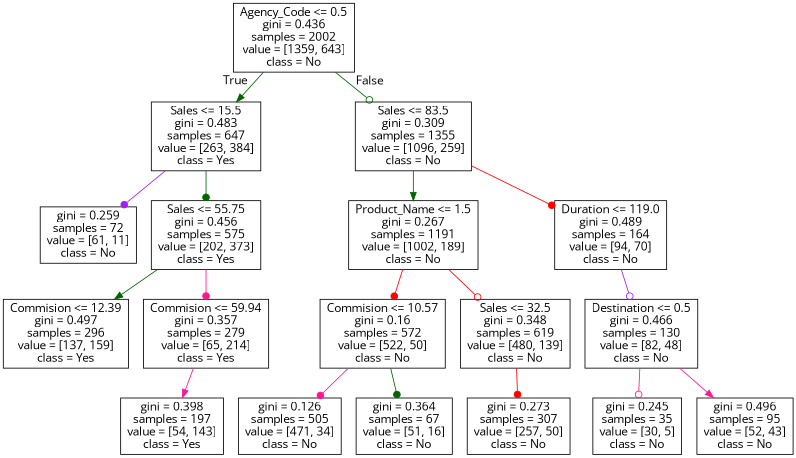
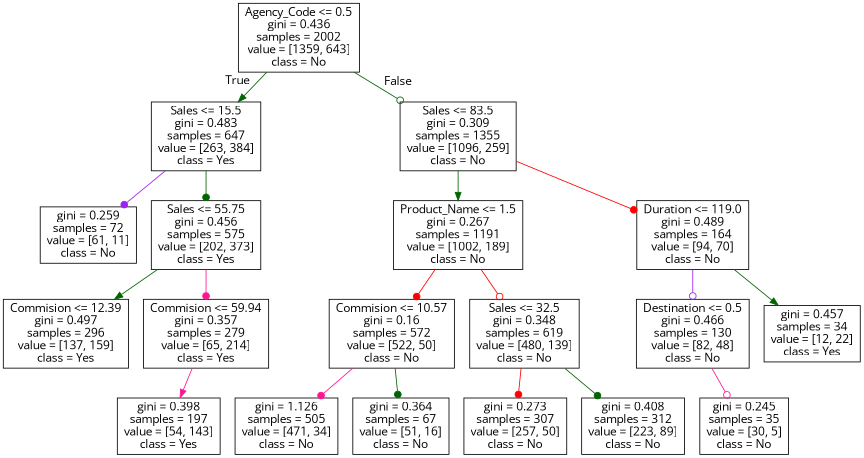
  digraph {
    fontname="Open Sans"
    node [fontname="Open Sans" shape=box]
    edge [arrowhead=dot color=darkgreen fontname="Open Sans"]
    n1 [label="Agency_Code <= 0.5\ngini = 0.436\nsamples = 2002\nvalue = [1359, 643]\nclass = No"]
    n2 [label="Sales <= 15.5\ngini = 0.483\nsamples = 647\nvalue = [263, 384]\nclass = Yes"]
    n3 [label="Sales <= 83.5\ngini = 0.309\nsamples = 1355\nvalue = [1096, 259]\nclass = No"]
    n4 [label="gini = 0.259\nsamples = 72\nvalue = [61, 11]\nclass = No"]
    n5 [label="Sales <= 55.75\ngini = 0.456\nsamples = 575\nvalue = [202, 373]\nclass = Yes"]
    n6 [label="Product_Name <= 1.5\ngini = 0.267\nsamples = 1191\nvalue = [1002, 189]\nclass = No"]
    n7 [label="Duration <= 119.0\ngini = 0.489\nsamples = 164\nvalue = [94, 70]\nclass = No"]
    n8 [label="Commision <= 12.39\ngini = 0.497\nsamples = 296\nvalue = [137, 159]\nclass = Yes"]
    n9 [label="Commision <= 59.94\ngini = 0.357\nsamples = 279\nvalue = [65, 214]\nclass = Yes"]
    n10 [label="gini = 0.398\nsamples = 197\nvalue = [54, 143]\nclass = Yes"]
    n11 [label="Commision <= 10.57\ngini = 0.16\nsamples = 572\nvalue = [522, 50]\nclass = No"]
    n12 [label="Sales <= 32.5\ngini = 0.348\nsamples = 619\nvalue = [480, 139]\nclass = No"]
    n13 [label="Destination <= 0.5\ngini = 0.466\nsamples = 130\nvalue = [82, 48]\nclass = No"]
-   n15 [label="gini = 0.126\nsamples = 505\nvalue = [471, 34]\nclass = No"]
+   n14 [label="gini = 0.457\nsamples = 34\nvalue = [12, 22]\nclass = Yes"]
+   n15 [label="gini = 1.126\nsamples = 505\nvalue = [471, 34]\nclass = No"]
    n16 [label="gini = 0.364\nsamples = 67\nvalue = [51, 16]\nclass = No"]
    n17 [label="gini = 0.273\nsamples = 307\nvalue = [257, 50]\nclass = No"]
+   n18 [label="gini = 0.408\nsamples = 312\nvalue = [223, 89]\nclass = No"]
    n19 [label="gini = 0.245\nsamples = 35\nvalue = [30, 5]\nclass = No"]
-   n20 [label="gini = 0.496\nsamples = 95\nvalue = [52, 43]\nclass = No"]
    n1 -> n2 [arrowhead=normal headlabel=True labelangle=45 labeldistance=2.5]
    n1 -> n3 [arrowhead=odot headlabel=False labelangle=-45 labeldistance=2.5]
    n2 -> n4 [color=purple]
    n2 -> n5
    n3 -> n6 [arrowhead=normal]
    n3 -> n7 [color=red]
    n5 -> n8 [arrowhead=normal]
    n5 -> n9 [color=deeppink]
    n6 -> n11 [color=red]
    n6 -> n12 [arrowhead=odot color=red]
    n7 -> n13 [arrowhead=odot color=purple]
+   n7 -> n14 [arrowhead=normal]
    n9 -> n10 [arrowhead=normal color=deeppink]
    n11 -> n15 [color=deeppink]
    n11 -> n16
    n12 -> n17 [color=red]
+   n12 -> n18
    n13 -> n19 [arrowhead=odot color=deeppink]
-   n13 -> n20 [arrowhead=normal color=deeppink]
  }
